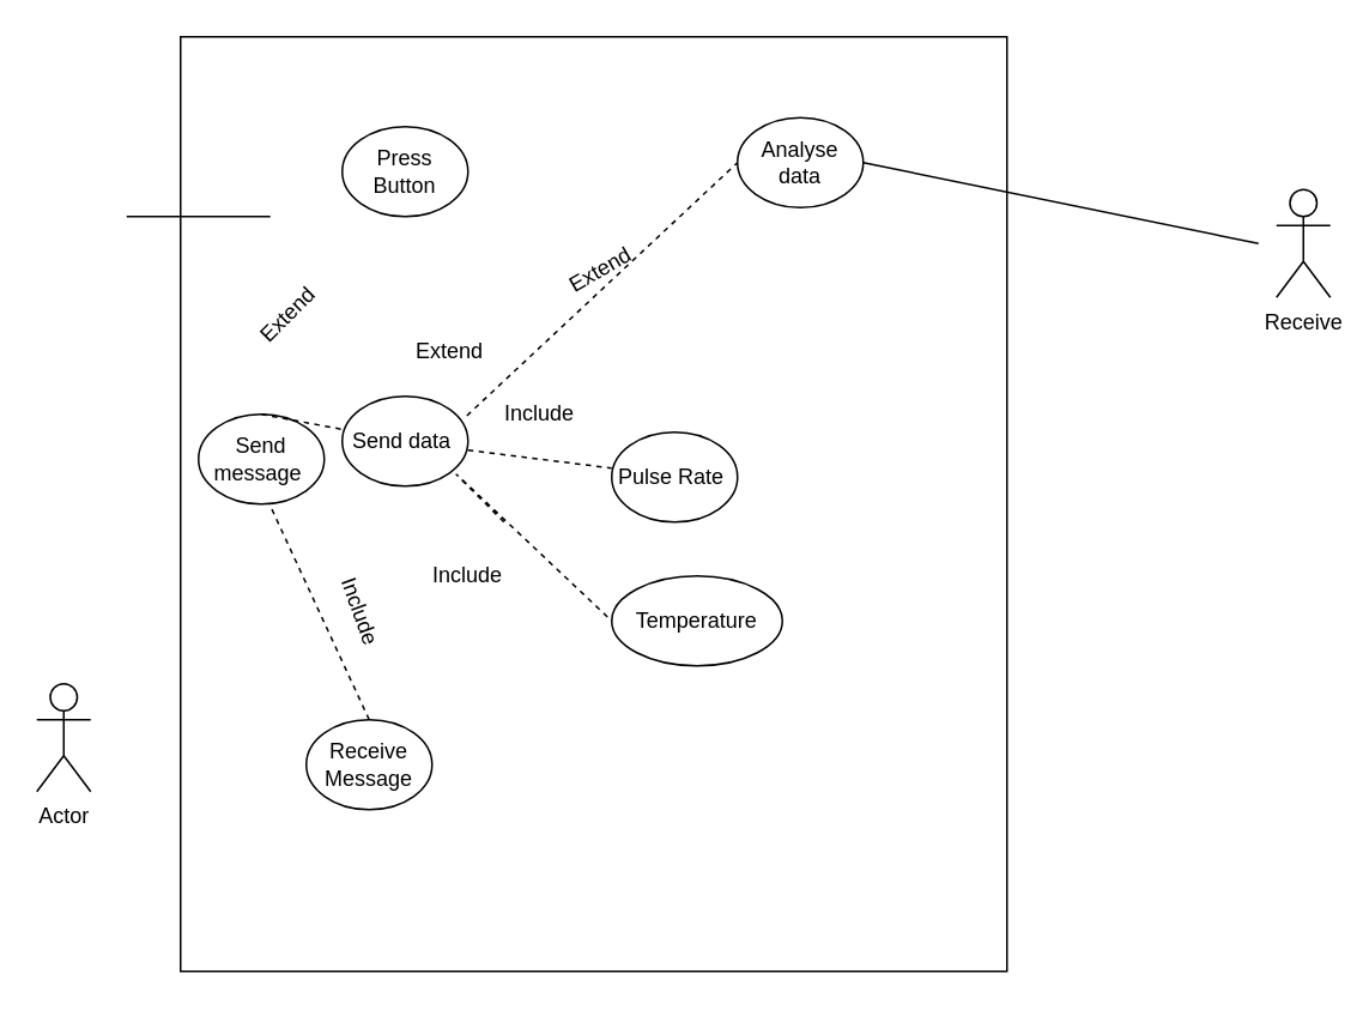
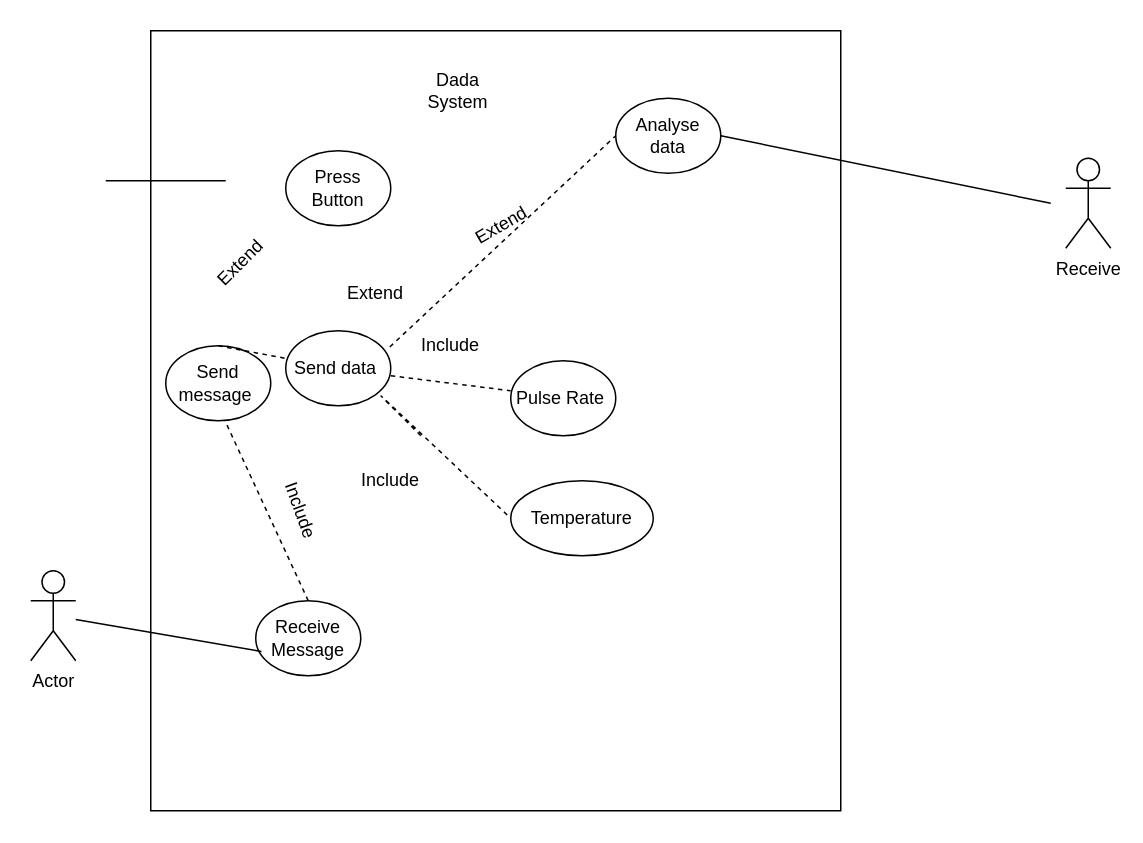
  <mxCell id="0" />
  <mxCell id="1" parent="0" />
  <mxCell id="2" value="Actor" style="shape=umlActor;verticalLabelPosition=bottom;verticalAlign=top;html=1;outlineConnect=0;" parent="1" vertex="1"><mxGeometry x="20" y="380" width="30" height="60" as="geometry" /></mxCell>
  <mxCell id="3" value="" style="rounded=0;whiteSpace=wrap;html=1;" parent="1" vertex="1"><mxGeometry x="100" y="20" width="460" height="520" as="geometry" /></mxCell>
+ <mxCell id="4" value="Dada System" style="text;html=1;strokeColor=none;fillColor=none;align=center;verticalAlign=middle;whiteSpace=wrap;rounded=0;" parent="1" vertex="1"><mxGeometry x="270" y="40" width="70" height="40" as="geometry" /></mxCell>
  <mxCell id="5" value="Analyse data" style="ellipse;whiteSpace=wrap;html=1;" parent="1" vertex="1"><mxGeometry x="410" y="65" width="70" height="50" as="geometry" /></mxCell>
- <mxCell id="6" value="Press Button" style="ellipse;whiteSpace=wrap;html=1;" parent="1" vertex="1"><mxGeometry x="190" y="70" width="70" height="50" as="geometry" /></mxCell>
+ <mxCell id="6" value="Press Button" style="ellipse;whiteSpace=wrap;html=1;" parent="1" vertex="1"><mxGeometry x="190" y="100" width="70" height="50" as="geometry" /></mxCell>
  <mxCell id="7" value="Send data&amp;nbsp;" style="ellipse;whiteSpace=wrap;html=1;" parent="1" vertex="1"><mxGeometry x="190" y="220" width="70" height="50" as="geometry" /></mxCell>
  <mxCell id="8" value="Receive Message" style="ellipse;whiteSpace=wrap;html=1;" parent="1" vertex="1"><mxGeometry x="170" y="400" width="70" height="50" as="geometry" /></mxCell>
+ <mxCell id="9" value="" style="endArrow=none;html=1;entryX=0.054;entryY=0.676;entryDx=0;entryDy=0;entryPerimeter=0;" edge="1" parent="1" source="2" target="8"><mxGeometry width="50" height="50" relative="1" as="geometry"><mxPoint x="70" y="410" as="sourcePoint" /><mxPoint x="150" y="400" as="targetPoint" /></mxGeometry></mxCell>
  <mxCell id="10" value="" style="endArrow=none;html=1;" edge="1" parent="1"><mxGeometry width="50" height="50" relative="1" as="geometry"><mxPoint x="70" y="120" as="sourcePoint" /><mxPoint x="150" y="120" as="targetPoint" /></mxGeometry></mxCell>
  <mxCell id="11" value="" style="endArrow=none;dashed=1;html=1;entryX=0;entryY=0.5;entryDx=0;entryDy=0;exitX=0.991;exitY=0.216;exitDx=0;exitDy=0;exitPerimeter=0;" edge="1" parent="1" source="7" target="5"><mxGeometry width="50" height="50" relative="1" as="geometry"><mxPoint x="260" y="140" as="sourcePoint" /><mxPoint x="295" y="150" as="targetPoint" /></mxGeometry></mxCell>
  <mxCell id="12" value="Extend" style="text;html=1;strokeColor=none;fillColor=none;align=center;verticalAlign=middle;whiteSpace=wrap;rounded=0;" vertex="1" parent="1"><mxGeometry x="230" y="185" width="40" height="20" as="geometry" /></mxCell>
  <mxCell id="13" value="Extend" style="text;html=1;strokeColor=none;fillColor=none;align=center;verticalAlign=middle;whiteSpace=wrap;rounded=0;rotation=-30;" vertex="1" parent="1"><mxGeometry x="314" y="140" width="40" height="20" as="geometry" /></mxCell>
  <mxCell id="14" value="Pulse Rate&amp;nbsp;" style="ellipse;whiteSpace=wrap;html=1;" vertex="1" parent="1"><mxGeometry x="340" y="240" width="70" height="50" as="geometry" /></mxCell>
  <mxCell id="15" value="Temperature" style="ellipse;whiteSpace=wrap;html=1;" vertex="1" parent="1"><mxGeometry x="340" y="320" width="95" height="50" as="geometry" /></mxCell>
  <mxCell id="16" value="" style="endArrow=none;dashed=1;html=1;entryX=0;entryY=0.5;entryDx=0;entryDy=0;" edge="1" parent="1" target="15"><mxGeometry width="50" height="50" relative="1" as="geometry"><mxPoint x="280" y="290" as="sourcePoint" /><mxPoint x="340" y="380" as="targetPoint" /><Array as="points"><mxPoint x="250" y="260" /></Array></mxGeometry></mxCell>
  <mxCell id="17" value="" style="endArrow=none;dashed=1;html=1;" edge="1" parent="1"><mxGeometry width="50" height="50" relative="1" as="geometry"><mxPoint x="260" y="250" as="sourcePoint" /><mxPoint x="340" y="260" as="targetPoint" /><Array as="points"><mxPoint x="260" y="250" /></Array></mxGeometry></mxCell>
  <mxCell id="18" value="Include" style="text;html=1;strokeColor=none;fillColor=none;align=center;verticalAlign=middle;whiteSpace=wrap;rounded=0;" vertex="1" parent="1"><mxGeometry x="240" y="310" width="40" height="20" as="geometry" /></mxCell>
  <mxCell id="19" value="Include" style="text;html=1;strokeColor=none;fillColor=none;align=center;verticalAlign=middle;whiteSpace=wrap;rounded=0;" vertex="1" parent="1"><mxGeometry x="280" y="220" width="40" height="20" as="geometry" /></mxCell>
  <mxCell id="20" value="Receive" style="shape=umlActor;verticalLabelPosition=bottom;verticalAlign=top;html=1;outlineConnect=0;" vertex="1" parent="1"><mxGeometry x="710" y="105" width="30" height="60" as="geometry" /></mxCell>
  <mxCell id="21" value="" style="endArrow=none;html=1;entryX=1;entryY=0.5;entryDx=0;entryDy=0;" edge="1" parent="1" target="5"><mxGeometry width="50" height="50" relative="1" as="geometry"><mxPoint x="700" y="135" as="sourcePoint" /><mxPoint x="620" y="130" as="targetPoint" /></mxGeometry></mxCell>
  <mxCell id="22" value="Send message&amp;nbsp;" style="ellipse;whiteSpace=wrap;html=1;" vertex="1" parent="1"><mxGeometry x="110" y="230" width="70" height="50" as="geometry" /></mxCell>
  <mxCell id="23" value="" style="endArrow=none;dashed=1;html=1;exitX=0.5;exitY=0;exitDx=0;exitDy=0;" edge="1" parent="1" source="8"><mxGeometry width="50" height="50" relative="1" as="geometry"><mxPoint x="149.5" y="310" as="sourcePoint" /><mxPoint x="149.5" y="280" as="targetPoint" /></mxGeometry></mxCell>
  <mxCell id="24" value="" style="endArrow=none;dashed=1;html=1;exitX=0.5;exitY=0;exitDx=0;exitDy=0;" edge="1" parent="1" source="22" target="7"><mxGeometry width="50" height="50" relative="1" as="geometry"><mxPoint x="140" y="220" as="sourcePoint" /><mxPoint x="190" y="170" as="targetPoint" /></mxGeometry></mxCell>
  <mxCell id="25" value="Extend" style="text;html=1;strokeColor=none;fillColor=none;align=center;verticalAlign=middle;whiteSpace=wrap;rounded=0;rotation=-45;" vertex="1" parent="1"><mxGeometry x="140" y="165" width="40" height="20" as="geometry" /></mxCell>
  <mxCell id="26" value="Include" style="text;html=1;strokeColor=none;fillColor=none;align=center;verticalAlign=middle;whiteSpace=wrap;rounded=0;rotation=70;" vertex="1" parent="1"><mxGeometry x="180" y="330" width="40" height="20" as="geometry" /></mxCell>
